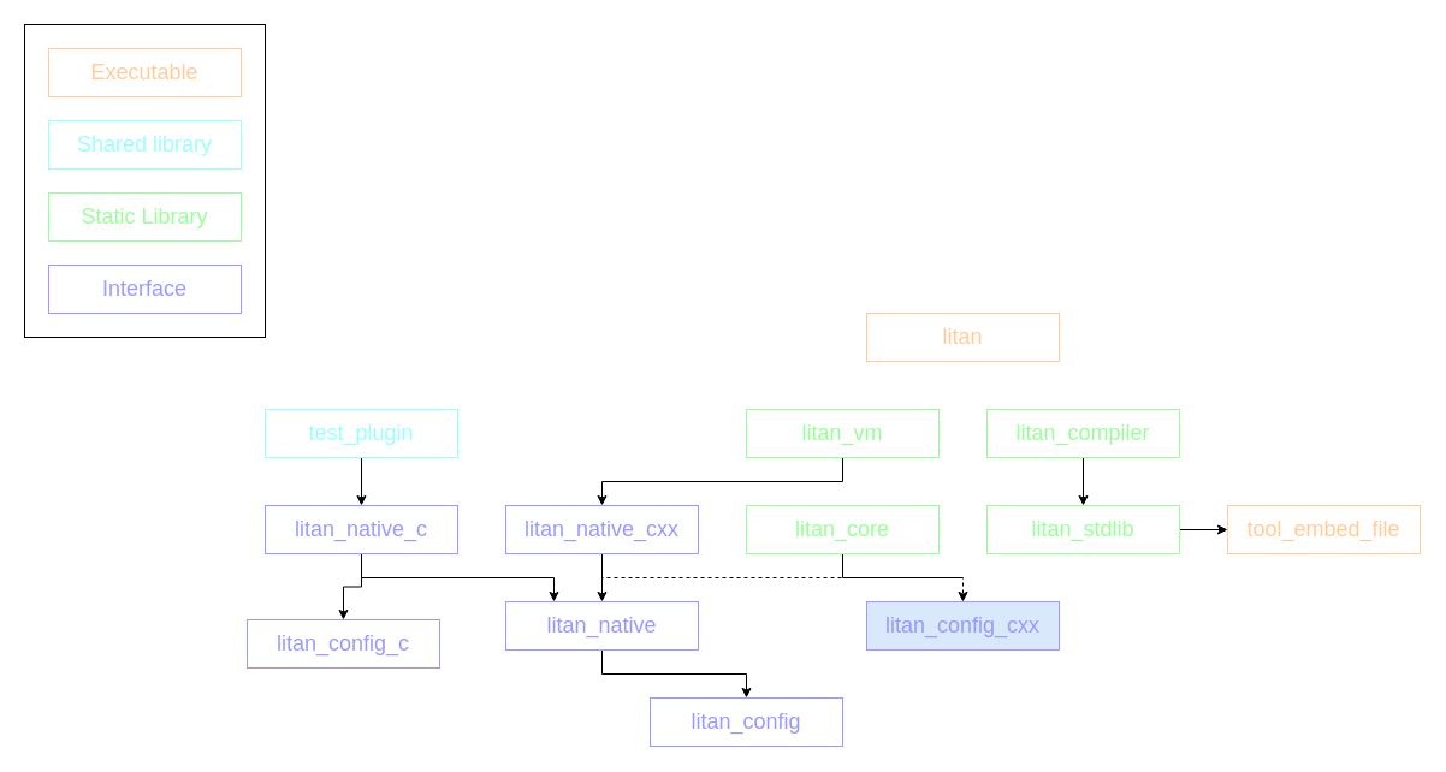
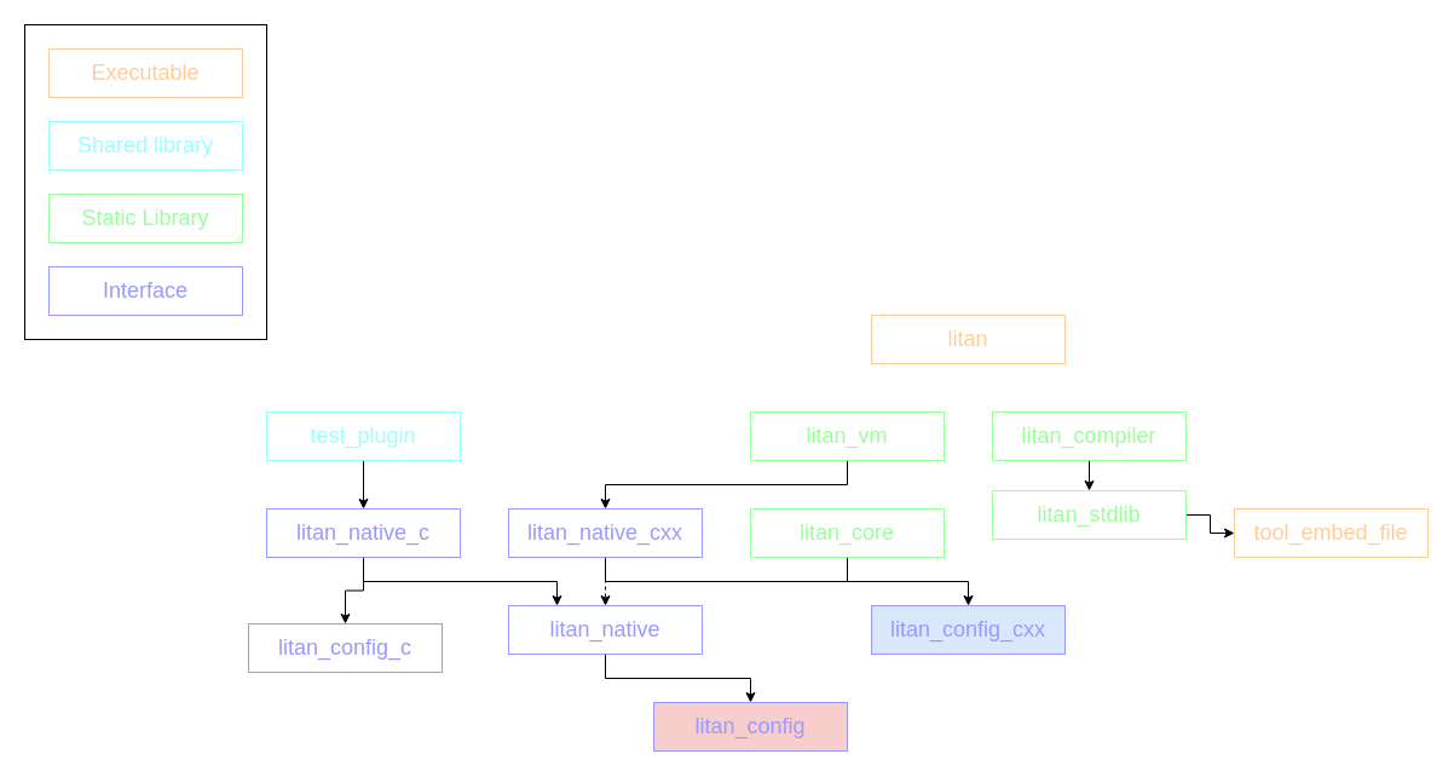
  <mxCell id="0" />
  <mxCell id="1" parent="0" />
  <mxCell id="2" style="edgeStyle=orthogonalEdgeStyle;rounded=0;orthogonalLoop=1;jettySize=auto;html=1;exitX=0.5;exitY=1;exitDx=0;exitDy=0;entryX=0.5;entryY=0;entryDx=0;entryDy=0;fontSize=18;strokeColor=#FFFFFF;" parent="1" source="4" target="9" edge="1"><mxGeometry relative="1" as="geometry" /></mxCell>
  <mxCell id="3" style="edgeStyle=orthogonalEdgeStyle;rounded=0;orthogonalLoop=1;jettySize=auto;html=1;exitX=0.5;exitY=1;exitDx=0;exitDy=0;entryX=0.5;entryY=0;entryDx=0;entryDy=0;fontSize=18;strokeColor=#FFFFFF;" parent="1" source="4" target="6" edge="1"><mxGeometry relative="1" as="geometry" /></mxCell>
  <mxCell id="4" value="litan" style="rounded=0;whiteSpace=wrap;html=1;fontSize=18;strokeColor=#FFCC99;fontColor=#FFCC99;" parent="1" vertex="1"><mxGeometry x="720" y="260" width="160" height="40" as="geometry" /></mxCell>
  <mxCell id="5" style="edgeStyle=orthogonalEdgeStyle;rounded=0;orthogonalLoop=1;jettySize=auto;html=1;exitX=0.5;exitY=1;exitDx=0;exitDy=0;entryX=0.5;entryY=0;entryDx=0;entryDy=0;" edge="1" parent="1" source="6" target="14"><mxGeometry relative="1" as="geometry" /></mxCell>
  <mxCell id="6" value="litan_compiler" style="rounded=0;whiteSpace=wrap;html=1;fontSize=18;strokeColor=#99FF99;fontColor=#99FF99;" parent="1" vertex="1"><mxGeometry x="820" y="340" width="160" height="40" as="geometry" /></mxCell>
  <mxCell id="7" style="edgeStyle=orthogonalEdgeStyle;rounded=0;orthogonalLoop=1;jettySize=auto;html=1;exitX=0.5;exitY=1;exitDx=0;exitDy=0;entryX=0.5;entryY=0;entryDx=0;entryDy=0;fontSize=18;strokeColor=#FFFFFF;fontColor=#99FF99;" parent="1" source="9" target="11" edge="1"><mxGeometry relative="1" as="geometry" /></mxCell>
  <mxCell id="8" style="edgeStyle=orthogonalEdgeStyle;rounded=0;orthogonalLoop=1;jettySize=auto;html=1;exitX=0.5;exitY=1;exitDx=0;exitDy=0;entryX=0.5;entryY=0;entryDx=0;entryDy=0;" edge="1" parent="1" source="9" target="31"><mxGeometry relative="1" as="geometry" /></mxCell>
  <mxCell id="9" value="litan_vm" style="rounded=0;whiteSpace=wrap;html=1;fontSize=18;strokeColor=#99FF99;fontColor=#99FF99;" parent="1" vertex="1"><mxGeometry x="620" y="340" width="160" height="40" as="geometry" /></mxCell>
  <mxCell id="10" style="edgeStyle=orthogonalEdgeStyle;rounded=0;orthogonalLoop=1;jettySize=auto;html=1;exitX=0.5;exitY=1;exitDx=0;exitDy=0;entryX=0.5;entryY=0;entryDx=0;entryDy=0;" edge="1" parent="1" source="11" target="18"><mxGeometry relative="1" as="geometry" /></mxCell>
  <mxCell id="11" value="litan_core" style="rounded=0;whiteSpace=wrap;html=1;fontSize=18;strokeColor=#99FF99;fontColor=#99FF99;" parent="1" vertex="1"><mxGeometry x="620" y="420" width="160" height="40" as="geometry" /></mxCell>
  <mxCell id="12" style="edgeStyle=orthogonalEdgeStyle;rounded=0;orthogonalLoop=1;jettySize=auto;html=1;exitX=0.5;exitY=1;exitDx=0;exitDy=0;entryX=0.5;entryY=0;entryDx=0;entryDy=0;fontSize=18;strokeColor=#FFFFFF;" parent="1" source="14" target="18" edge="1"><mxGeometry relative="1" as="geometry" /></mxCell>
  <mxCell id="13" style="edgeStyle=orthogonalEdgeStyle;rounded=0;orthogonalLoop=1;jettySize=auto;html=1;exitX=1;exitY=0.5;exitDx=0;exitDy=0;entryX=0;entryY=0.5;entryDx=0;entryDy=0;" edge="1" parent="1" source="14" target="23"><mxGeometry relative="1" as="geometry" /></mxCell>
- <mxCell id="14" value="litan_stdlib" style="rounded=0;whiteSpace=wrap;html=1;fontSize=18;strokeColor=#99FF99;fontColor=#99FF99;" parent="1" vertex="1"><mxGeometry x="820" y="420" width="160" height="40" as="geometry" /></mxCell>
+ <mxCell id="14" value="litan_stdlib" style="rounded=0;whiteSpace=wrap;html=1;fontSize=18;strokeColor=#99FF99;fontColor=#99FF99;" parent="1" vertex="1"><mxGeometry x="820" y="405" width="160" height="40" as="geometry" /></mxCell>
  <mxCell id="15" style="edgeStyle=orthogonalEdgeStyle;rounded=0;orthogonalLoop=1;jettySize=auto;html=1;exitX=0.5;exitY=1;exitDx=0;exitDy=0;entryX=0.5;entryY=0;entryDx=0;entryDy=0;fontSize=18;strokeColor=#FFFFFF;fontColor=#9999FF;" parent="1" source="16" target="19" edge="1"><mxGeometry relative="1" as="geometry" /></mxCell>
  <mxCell id="16" value="litan_config_c" style="rounded=0;whiteSpace=wrap;html=1;fontSize=18;strokeColor=#9999FF;fontColor=#9999FF;" parent="1" vertex="1"><mxGeometry x="205" y="515" width="160" height="40" as="geometry" /></mxCell>
  <mxCell id="17" style="edgeStyle=orthogonalEdgeStyle;rounded=0;orthogonalLoop=1;jettySize=auto;html=1;exitX=0.5;exitY=1;exitDx=0;exitDy=0;fontSize=18;entryX=0.5;entryY=0;entryDx=0;entryDy=0;strokeColor=#FFFFFF;fontColor=#9999FF;" parent="1" source="18" target="19" edge="1"><mxGeometry relative="1" as="geometry"><mxPoint x="480" y="580" as="targetPoint" /></mxGeometry></mxCell>
  <mxCell id="18" value="litan_config_cxx" style="rounded=0;whiteSpace=wrap;html=1;fontSize=18;strokeColor=#9999FF;fontColor=#9999FF;fillColor=#dae8fc;" parent="1" vertex="1"><mxGeometry x="720" y="500" width="160" height="40" as="geometry" /></mxCell>
- <mxCell id="19" value="litan_config" style="rounded=0;whiteSpace=wrap;html=1;fontSize=18;strokeColor=#9999FF;fontColor=#9999FF;" parent="1" vertex="1"><mxGeometry x="540" y="580" width="160" height="40" as="geometry" /></mxCell>
+ <mxCell id="19" value="litan_config" style="rounded=0;whiteSpace=wrap;html=1;fontSize=18;strokeColor=#9999FF;fontColor=#9999FF;fillColor=#f8cecc;" parent="1" vertex="1"><mxGeometry x="540" y="580" width="160" height="40" as="geometry" /></mxCell>
  <mxCell id="20" style="edgeStyle=orthogonalEdgeStyle;rounded=0;orthogonalLoop=1;jettySize=auto;html=1;exitX=0.5;exitY=1;exitDx=0;exitDy=0;entryX=0.5;entryY=0;entryDx=0;entryDy=0;" edge="1" parent="1" source="21" target="34"><mxGeometry relative="1" as="geometry" /></mxCell>
  <mxCell id="21" value="test_plugin" style="rounded=0;whiteSpace=wrap;html=1;fillColor=none;fontSize=18;fontColor=#99FFFF;strokeColor=#99FFFF;" parent="1" vertex="1"><mxGeometry y="340" width="160" height="40" as="geometry" x="220" /></mxCell>
  <mxCell id="22" style="edgeStyle=orthogonalEdgeStyle;rounded=0;orthogonalLoop=1;jettySize=auto;html=1;exitX=0.5;exitY=1;exitDx=0;exitDy=0;strokeColor=#FFFFFF;entryX=0.5;entryY=0;entryDx=0;entryDy=0;" parent="1" source="23" target="18" edge="1"><mxGeometry relative="1" as="geometry"><mxPoint x="580" y="500" as="targetPoint" /></mxGeometry></mxCell>
  <mxCell id="23" value="tool_embed_file" style="rounded=0;whiteSpace=wrap;html=1;fontSize=18;strokeColor=#FFCC99;fontColor=#FFCC99;" parent="1" vertex="1"><mxGeometry x="1020" y="420" width="160" height="40" as="geometry" /></mxCell>
  <mxCell id="24" value="" style="rounded=0;whiteSpace=wrap;html=1;fillColor=none;" parent="1" vertex="1"><mxGeometry x="20" y="20" width="200" height="260" as="geometry" /></mxCell>
  <mxCell id="25" value="Shared library" style="rounded=0;whiteSpace=wrap;html=1;fillColor=none;fontSize=18;fontColor=#99FFFF;strokeColor=#99FFFF;" parent="1" vertex="1"><mxGeometry x="40" y="100" width="160" height="40" as="geometry" /></mxCell>
  <mxCell id="26" value="Executable" style="rounded=0;whiteSpace=wrap;html=1;fontSize=18;strokeColor=#FFCC99;fontColor=#FFCC99;" parent="1" vertex="1"><mxGeometry x="40" y="40" width="160" height="40" as="geometry" /></mxCell>
  <mxCell id="27" value="Static Library" style="rounded=0;whiteSpace=wrap;html=1;fontSize=18;strokeColor=#99FF99;fontColor=#99FF99;" parent="1" vertex="1"><mxGeometry x="40" y="160" width="160" height="40" as="geometry" /></mxCell>
  <mxCell id="28" value="Interface" style="rounded=0;whiteSpace=wrap;html=1;fontSize=18;strokeColor=#9999FF;fontColor=#9999FF;" parent="1" vertex="1"><mxGeometry x="40" y="220" width="160" height="40" as="geometry" /></mxCell>
- <mxCell id="29" style="edgeStyle=orthogonalEdgeStyle;rounded=0;orthogonalLoop=1;jettySize=auto;html=1;exitX=0.5;exitY=1;exitDx=0;exitDy=0;dashed=1;" edge="1" parent="1" source="31" target="18"><mxGeometry relative="1" as="geometry" /></mxCell>
- <mxCell id="30" style="edgeStyle=orthogonalEdgeStyle;rounded=0;orthogonalLoop=1;jettySize=auto;html=1;exitX=0.5;exitY=1;exitDx=0;exitDy=0;entryX=0.5;entryY=0;entryDx=0;entryDy=0;" edge="1" parent="1" source="31" target="36"><mxGeometry relative="1" as="geometry" /></mxCell>
+ <mxCell id="29" style="edgeStyle=orthogonalEdgeStyle;rounded=0;orthogonalLoop=1;jettySize=auto;html=1;exitX=0.5;exitY=1;exitDx=0;exitDy=0;" edge="1" parent="1" source="31" target="18"><mxGeometry relative="1" as="geometry" /></mxCell>
+ <mxCell id="30" style="edgeStyle=orthogonalEdgeStyle;rounded=0;orthogonalLoop=1;jettySize=auto;html=1;exitX=0.5;exitY=1;exitDx=0;exitDy=0;entryX=0.5;entryY=0;entryDx=0;entryDy=0;dashed=1;" edge="1" parent="1" source="31" target="36"><mxGeometry relative="1" as="geometry" /></mxCell>
  <mxCell id="31" value="litan_native_cxx" style="rounded=0;whiteSpace=wrap;html=1;fontSize=18;strokeColor=#9999FF;fontColor=#9999FF;" vertex="1" parent="1"><mxGeometry x="420" y="420" width="160" height="40" as="geometry" /></mxCell>
  <mxCell id="32" style="edgeStyle=orthogonalEdgeStyle;rounded=0;orthogonalLoop=1;jettySize=auto;html=1;exitX=0.5;exitY=1;exitDx=0;exitDy=0;" edge="1" parent="1" source="34" target="16"><mxGeometry relative="1" as="geometry" /></mxCell>
  <mxCell id="33" style="edgeStyle=orthogonalEdgeStyle;rounded=0;orthogonalLoop=1;jettySize=auto;html=1;exitX=0.5;exitY=1;exitDx=0;exitDy=0;entryX=0.25;entryY=0;entryDx=0;entryDy=0;" edge="1" parent="1" source="34" target="36"><mxGeometry relative="1" as="geometry" /></mxCell>
  <mxCell id="34" value="litan_native_c" style="rounded=0;whiteSpace=wrap;html=1;fontSize=18;strokeColor=#9999FF;fontColor=#9999FF;" vertex="1" parent="1"><mxGeometry y="420" width="160" height="40" as="geometry" x="220" /></mxCell>
  <mxCell id="35" style="edgeStyle=orthogonalEdgeStyle;rounded=0;orthogonalLoop=1;jettySize=auto;html=1;exitX=0.5;exitY=1;exitDx=0;exitDy=0;entryX=0.5;entryY=0;entryDx=0;entryDy=0;" edge="1" parent="1" source="36" target="19"><mxGeometry relative="1" as="geometry" /></mxCell>
  <mxCell id="36" value="litan_native" style="rounded=0;whiteSpace=wrap;html=1;fontSize=18;strokeColor=#9999FF;fontColor=#9999FF;" vertex="1" parent="1"><mxGeometry x="420" y="500" width="160" height="40" as="geometry" /></mxCell>
